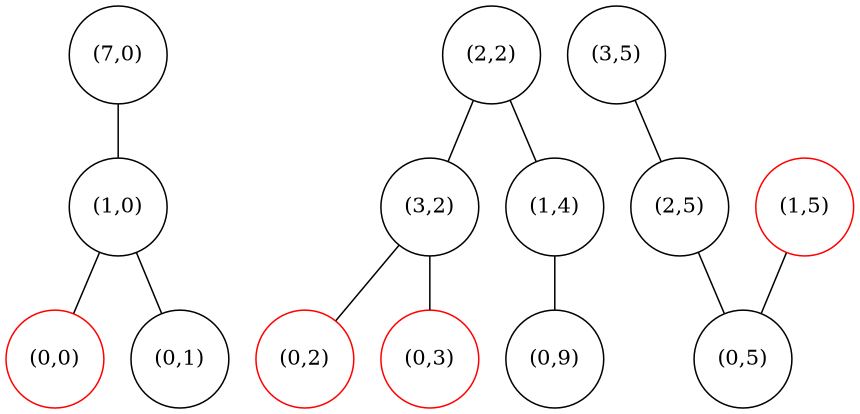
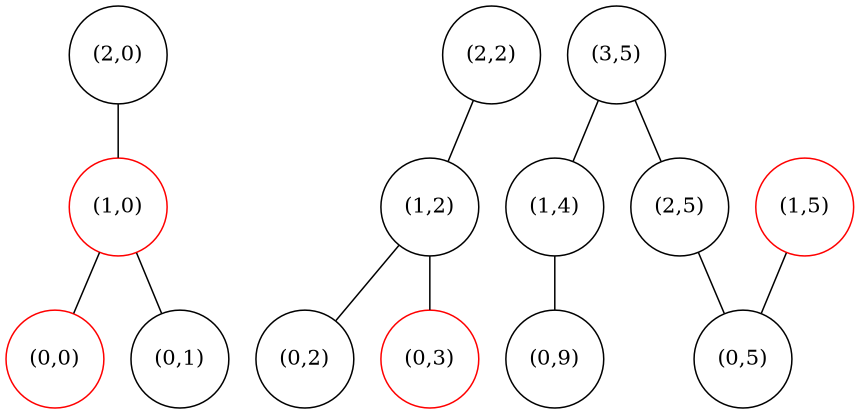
  graph {
    node [fillcolor=white shape=circle style=filled]
-   n1 [label="(7,0)"]
-   n2 [label="(1,0)"]
+   n1 [label="(2,0)"]
+   n2 [label="(1,0)" color=red]
    n3 [label="(2,2)"]
-   n4 [label="(3,2)"]
+   n4 [label="(1,2)"]
    n5 [label="(1,4)"]
    n6 [label="(3,5)"]
    n7 [label="(2,5)"]
    n8 [label="(0,5)"]
    n9 [color=red label="(0,0)"]
    n10 [label="(0,1)"]
-   n11 [color=red label="(0,2)"]
+   n11 [color=black label="(0,2)"]
    n12 [color=red label="(0,3)"]
    n13 [label="(0,9)"]
    n14 [color=red label="(1,5)"]
    n1 -- n2
    n2 -- n9
    n2 -- n10
    n3 -- n4
-   n3 -- n5
+   n6 -- n5
    n4 -- n11
    n4 -- n12
    n5 -- n13
    n6 -- n7
    n7 -- n8
    n14 -- n8
  }
